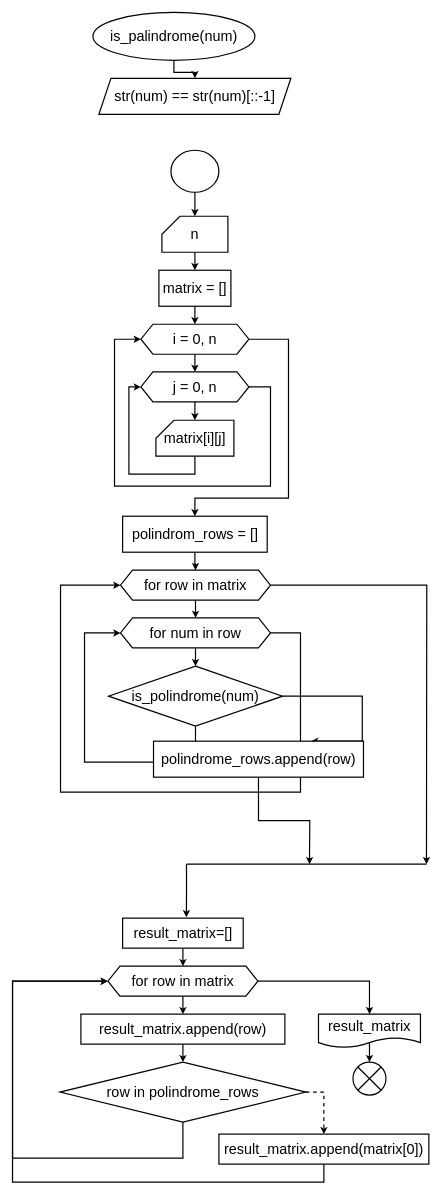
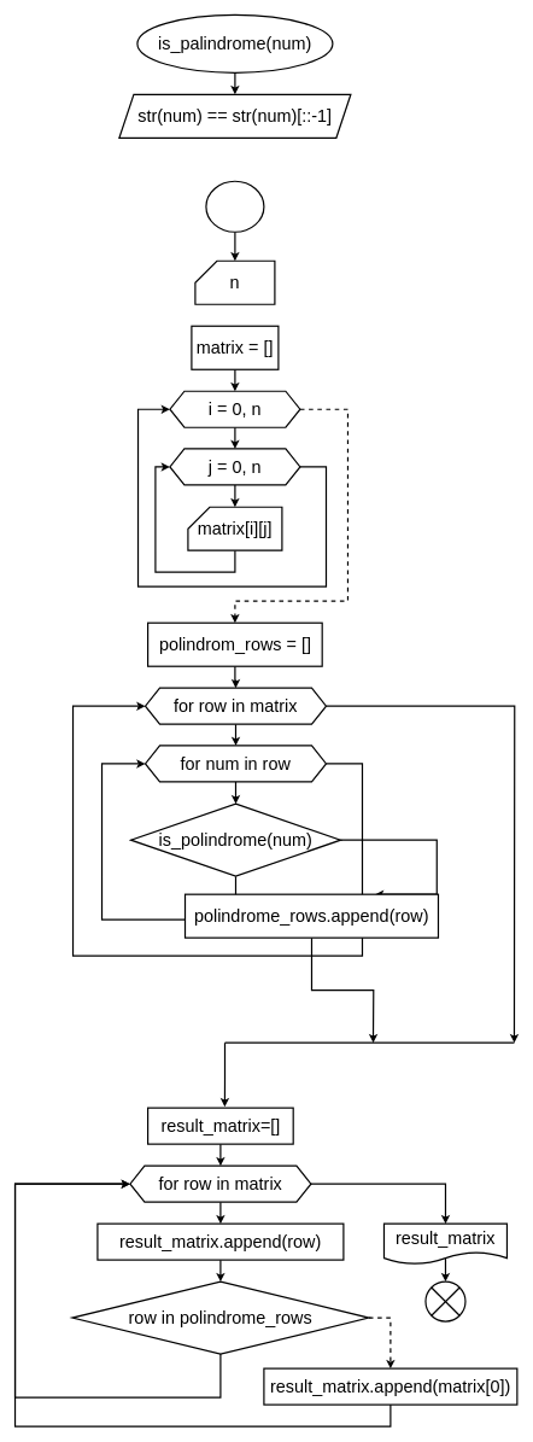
  <mxCell id="0" />
  <mxCell id="1" parent="0" />
  <mxCell id="2" style="edgeStyle=orthogonalEdgeStyle;rounded=0;orthogonalLoop=1;jettySize=auto;html=1;entryX=0.5;entryY=0;entryDx=0;entryDy=0;strokeWidth=2;" edge="1" parent="1" source="3" target="4"><mxGeometry relative="1" as="geometry" /></mxCell>
- <mxCell id="3" value="&lt;font style=&quot;font-size: 24px;&quot;&gt;is_palindrome(num)&lt;/font&gt;" style="ellipse;whiteSpace=wrap;html=1;strokeWidth=2;" vertex="1" parent="1"><mxGeometry x="154" y="20" width="270" height="80" as="geometry" /></mxCell>
+ <mxCell id="3" value="&lt;font style=&quot;font-size: 24px;&quot;&gt;is_palindrome(num)&lt;/font&gt;" style="ellipse;whiteSpace=wrap;html=1;strokeWidth=2;" vertex="1" parent="1"><mxGeometry x="189" y="20" width="270" height="80" as="geometry" /></mxCell>
  <mxCell id="4" value="&lt;font style=&quot;font-size: 24px;&quot;&gt;str(num) == str(num)[::-1]&lt;/font&gt;" style="shape=parallelogram;perimeter=parallelogramPerimeter;whiteSpace=wrap;html=1;fixedSize=1;strokeWidth=2;" vertex="1" parent="1"><mxGeometry x="164" y="130" width="320" height="60" as="geometry" /></mxCell>
  <mxCell id="5" style="edgeStyle=orthogonalEdgeStyle;rounded=0;orthogonalLoop=1;jettySize=auto;html=1;strokeWidth=2;" edge="1" parent="1" source="6" target="8"><mxGeometry relative="1" as="geometry" /></mxCell>
  <mxCell id="6" value="" style="ellipse;whiteSpace=wrap;html=1;strokeWidth=2;" vertex="1" parent="1"><mxGeometry x="284" y="250" width="80" height="70" as="geometry" /></mxCell>
- <mxCell id="7" style="edgeStyle=orthogonalEdgeStyle;rounded=0;orthogonalLoop=1;jettySize=auto;html=1;strokeWidth=2;" edge="1" parent="1" source="8" target="15"><mxGeometry relative="1" as="geometry" /></mxCell>
  <mxCell id="8" value="&lt;font style=&quot;font-size: 24px;&quot;&gt;n&lt;/font&gt;" style="shape=card;whiteSpace=wrap;html=1;strokeWidth=2;" vertex="1" parent="1"><mxGeometry x="269" y="360" width="110" height="60" as="geometry" /></mxCell>
  <mxCell id="9" style="edgeStyle=orthogonalEdgeStyle;rounded=0;orthogonalLoop=1;jettySize=auto;html=1;entryX=0.5;entryY=0;entryDx=0;entryDy=0;strokeWidth=2;" edge="1" parent="1" source="11" target="13"><mxGeometry relative="1" as="geometry" /></mxCell>
- <mxCell id="10" style="edgeStyle=orthogonalEdgeStyle;rounded=0;orthogonalLoop=1;jettySize=auto;html=1;entryX=0.5;entryY=0;entryDx=0;entryDy=0;strokeWidth=2;" edge="1" parent="1" source="11" target="20"><mxGeometry relative="1" as="geometry"><Array as="points"><mxPoint x="480" y="565" /><mxPoint x="480" y="830" /><mxPoint x="324" y="830" /></Array></mxGeometry></mxCell>
+ <mxCell id="10" style="edgeStyle=orthogonalEdgeStyle;rounded=0;orthogonalLoop=1;jettySize=auto;html=1;entryX=0.5;entryY=0;entryDx=0;entryDy=0;strokeWidth=2;dashed=1;" edge="1" parent="1" source="11" target="20"><mxGeometry relative="1" as="geometry"><Array as="points"><mxPoint x="480" y="565" /><mxPoint x="480" y="830" /><mxPoint x="324" y="830" /></Array></mxGeometry></mxCell>
  <mxCell id="11" value="&lt;font style=&quot;font-size: 24px;&quot;&gt;i = 0, n&lt;/font&gt;" style="shape=hexagon;perimeter=hexagonPerimeter2;whiteSpace=wrap;html=1;fixedSize=1;strokeWidth=2;" vertex="1" parent="1"><mxGeometry x="234" y="540" width="180" height="50" as="geometry" /></mxCell>
  <mxCell id="12" style="edgeStyle=orthogonalEdgeStyle;rounded=0;orthogonalLoop=1;jettySize=auto;html=1;entryX=0;entryY=0.5;entryDx=0;entryDy=0;strokeWidth=2;" edge="1" parent="1" source="13" target="11"><mxGeometry relative="1" as="geometry"><Array as="points"><mxPoint x="450" y="645" /><mxPoint x="450" y="810" /><mxPoint x="190" y="810" /><mxPoint x="190" y="565" /></Array></mxGeometry></mxCell>
  <mxCell id="13" value="&lt;font style=&quot;font-size: 24px;&quot;&gt;j = 0, n&lt;/font&gt;" style="shape=hexagon;perimeter=hexagonPerimeter2;whiteSpace=wrap;html=1;fixedSize=1;strokeWidth=2;" vertex="1" parent="1"><mxGeometry x="234" y="619.5" width="180" height="50" as="geometry" /></mxCell>
  <mxCell id="14" style="edgeStyle=orthogonalEdgeStyle;rounded=0;orthogonalLoop=1;jettySize=auto;html=1;strokeWidth=2;" edge="1" parent="1" source="15" target="11"><mxGeometry relative="1" as="geometry" /></mxCell>
  <mxCell id="15" value="&lt;font style=&quot;font-size: 24px;&quot;&gt;matrix = []&lt;/font&gt;" style="rounded=0;whiteSpace=wrap;html=1;strokeWidth=2;" vertex="1" parent="1"><mxGeometry x="264" y="450" width="120" height="60" as="geometry" /></mxCell>
  <mxCell id="16" style="edgeStyle=orthogonalEdgeStyle;rounded=0;orthogonalLoop=1;jettySize=auto;html=1;entryX=0;entryY=0.5;entryDx=0;entryDy=0;strokeWidth=2;" edge="1" parent="1" source="17" target="13"><mxGeometry relative="1" as="geometry"><mxPoint x="110" y="640" as="targetPoint" /><Array as="points"><mxPoint x="324" y="790" /><mxPoint x="214" y="790" /><mxPoint x="214" y="645" /></Array></mxGeometry></mxCell>
  <mxCell id="17" value="&lt;font style=&quot;font-size: 24px;&quot;&gt;matrix[i][j]&lt;/font&gt;" style="shape=card;whiteSpace=wrap;html=1;strokeWidth=2;" vertex="1" parent="1"><mxGeometry x="259" y="700" width="130" height="60" as="geometry" /></mxCell>
  <mxCell id="18" style="edgeStyle=orthogonalEdgeStyle;rounded=0;orthogonalLoop=1;jettySize=auto;html=1;entryX=0.5;entryY=0;entryDx=0;entryDy=0;entryPerimeter=0;strokeWidth=2;" edge="1" parent="1" source="13" target="17"><mxGeometry relative="1" as="geometry" /></mxCell>
  <mxCell id="19" style="edgeStyle=orthogonalEdgeStyle;rounded=0;orthogonalLoop=1;jettySize=auto;html=1;strokeWidth=2;" edge="1" parent="1" source="20" target="23"><mxGeometry relative="1" as="geometry" /></mxCell>
  <mxCell id="20" value="&lt;font style=&quot;font-size: 24px;&quot;&gt;polindrom_rows = []&lt;/font&gt;" style="rounded=0;whiteSpace=wrap;html=1;strokeWidth=2;" vertex="1" parent="1"><mxGeometry x="203.5" y="860" width="241" height="60" as="geometry" /></mxCell>
  <mxCell id="21" style="edgeStyle=orthogonalEdgeStyle;rounded=0;orthogonalLoop=1;jettySize=auto;html=1;entryX=0.5;entryY=0;entryDx=0;entryDy=0;strokeWidth=2;" edge="1" parent="1" source="23" target="26"><mxGeometry relative="1" as="geometry" /></mxCell>
  <mxCell id="22" style="edgeStyle=orthogonalEdgeStyle;rounded=0;orthogonalLoop=1;jettySize=auto;html=1;strokeWidth=2;" edge="1" parent="1" source="23"><mxGeometry relative="1" as="geometry"><mxPoint x="710" y="1440" as="targetPoint" /></mxGeometry></mxCell>
  <mxCell id="23" value="&lt;font style=&quot;font-size: 24px;&quot;&gt;for row in matrix&lt;/font&gt;" style="shape=hexagon;perimeter=hexagonPerimeter2;whiteSpace=wrap;html=1;fixedSize=1;strokeWidth=2;" vertex="1" parent="1"><mxGeometry x="200" y="950" width="250" height="50" as="geometry" /></mxCell>
  <mxCell id="24" style="edgeStyle=orthogonalEdgeStyle;rounded=0;orthogonalLoop=1;jettySize=auto;html=1;strokeWidth=2;" edge="1" parent="1" source="26" target="29"><mxGeometry relative="1" as="geometry" /></mxCell>
  <mxCell id="25" style="edgeStyle=orthogonalEdgeStyle;rounded=0;orthogonalLoop=1;jettySize=auto;html=1;entryX=0;entryY=0.5;entryDx=0;entryDy=0;strokeWidth=2;" edge="1" parent="1" source="26" target="23"><mxGeometry relative="1" as="geometry"><Array as="points"><mxPoint x="500" y="1055" /><mxPoint x="500" y="1320" /><mxPoint x="100" y="1320" /><mxPoint x="100" y="975" /></Array></mxGeometry></mxCell>
  <mxCell id="26" value="&lt;font style=&quot;font-size: 24px;&quot;&gt;for num in row&lt;/font&gt;" style="shape=hexagon;perimeter=hexagonPerimeter2;whiteSpace=wrap;html=1;fixedSize=1;strokeWidth=2;" vertex="1" parent="1"><mxGeometry x="200" y="1029.5" width="250" height="50" as="geometry" /></mxCell>
  <mxCell id="27" style="edgeStyle=orthogonalEdgeStyle;rounded=0;orthogonalLoop=1;jettySize=auto;html=1;entryX=0;entryY=0.5;entryDx=0;entryDy=0;strokeWidth=2;" edge="1" parent="1" source="29" target="26"><mxGeometry relative="1" as="geometry"><Array as="points"><mxPoint x="325" y="1270" /><mxPoint x="140" y="1270" /><mxPoint x="140" y="1055" /></Array></mxGeometry></mxCell>
  <mxCell id="28" style="edgeStyle=orthogonalEdgeStyle;rounded=0;orthogonalLoop=1;jettySize=auto;html=1;entryX=0.75;entryY=0;entryDx=0;entryDy=0;strokeWidth=2;" edge="1" parent="1" source="29" target="31"><mxGeometry relative="1" as="geometry"><mxPoint x="590" y="1220" as="targetPoint" /><Array as="points"><mxPoint x="603" y="1160" /></Array></mxGeometry></mxCell>
  <mxCell id="29" value="&lt;font style=&quot;font-size: 24px;&quot;&gt;is_polindrome(num)&lt;/font&gt;" style="rhombus;whiteSpace=wrap;html=1;strokeWidth=2;" vertex="1" parent="1"><mxGeometry x="180" y="1110" width="290" height="100" as="geometry" /></mxCell>
  <mxCell id="30" style="edgeStyle=orthogonalEdgeStyle;rounded=0;orthogonalLoop=1;jettySize=auto;html=1;strokeWidth=2;" edge="1" parent="1" source="31"><mxGeometry relative="1" as="geometry"><mxPoint x="515" y="1440" as="targetPoint" /></mxGeometry></mxCell>
  <mxCell id="31" value="&lt;font style=&quot;font-size: 24px;&quot;&gt;polindrome_rows.append(row)&lt;/font&gt;" style="rounded=0;whiteSpace=wrap;html=1;strokeWidth=2;" vertex="1" parent="1"><mxGeometry x="255" y="1235" width="350" height="60" as="geometry" /></mxCell>
  <mxCell id="32" value="" style="endArrow=none;html=1;rounded=0;strokeWidth=2;" edge="1" parent="1"><mxGeometry width="50" height="50" relative="1" as="geometry"><mxPoint x="310" y="1440" as="sourcePoint" /><mxPoint x="710" y="1440" as="targetPoint" /></mxGeometry></mxCell>
  <mxCell id="33" value="" style="endArrow=classic;html=1;rounded=0;entryX=0.529;entryY=-0.031;entryDx=0;entryDy=0;entryPerimeter=0;strokeWidth=2;" edge="1" parent="1" target="35"><mxGeometry width="50" height="50" relative="1" as="geometry"><mxPoint x="310" y="1440" as="sourcePoint" /><mxPoint x="310" y="1490" as="targetPoint" /><Array as="points"><mxPoint x="310" y="1490" /></Array></mxGeometry></mxCell>
  <mxCell id="34" style="edgeStyle=orthogonalEdgeStyle;rounded=0;orthogonalLoop=1;jettySize=auto;html=1;strokeWidth=2;" edge="1" parent="1" source="35" target="38"><mxGeometry relative="1" as="geometry" /></mxCell>
  <mxCell id="35" value="&lt;font style=&quot;font-size: 24px;&quot;&gt;result_matrix=[]&lt;/font&gt;" style="rounded=0;whiteSpace=wrap;html=1;strokeWidth=2;" vertex="1" parent="1"><mxGeometry x="203.5" y="1530" width="201" height="50" as="geometry" /></mxCell>
  <mxCell id="36" style="edgeStyle=orthogonalEdgeStyle;rounded=0;orthogonalLoop=1;jettySize=auto;html=1;strokeWidth=2;" edge="1" parent="1" source="38" target="40"><mxGeometry relative="1" as="geometry" /></mxCell>
  <mxCell id="37" style="edgeStyle=orthogonalEdgeStyle;rounded=0;orthogonalLoop=1;jettySize=auto;html=1;entryX=0.5;entryY=0;entryDx=0;entryDy=0;strokeWidth=2;" edge="1" parent="1" source="38" target="47"><mxGeometry relative="1" as="geometry"><mxPoint x="610" y="1690" as="targetPoint" /></mxGeometry></mxCell>
  <mxCell id="38" value="&lt;font style=&quot;font-size: 24px;&quot;&gt;for row in matrix&lt;/font&gt;" style="shape=hexagon;perimeter=hexagonPerimeter2;whiteSpace=wrap;html=1;fixedSize=1;strokeWidth=2;" vertex="1" parent="1"><mxGeometry x="179" y="1610" width="250" height="50" as="geometry" /></mxCell>
  <mxCell id="39" value="" style="edgeStyle=orthogonalEdgeStyle;rounded=0;orthogonalLoop=1;jettySize=auto;html=1;strokeWidth=2;" edge="1" parent="1" source="40" target="43"><mxGeometry relative="1" as="geometry" /></mxCell>
  <mxCell id="40" value="&lt;font style=&quot;font-size: 24px;&quot;&gt;result_matrix.append(row)&lt;/font&gt;" style="rounded=0;whiteSpace=wrap;html=1;strokeWidth=2;" vertex="1" parent="1"><mxGeometry x="134" y="1690" width="340" height="50" as="geometry" /></mxCell>
  <mxCell id="41" style="edgeStyle=orthogonalEdgeStyle;rounded=0;orthogonalLoop=1;jettySize=auto;html=1;entryX=0.5;entryY=0;entryDx=0;entryDy=0;strokeWidth=2;dashed=1;" edge="1" parent="1" source="43" target="45"><mxGeometry relative="1" as="geometry"><Array as="points"><mxPoint x="539" y="1820" /></Array></mxGeometry></mxCell>
  <mxCell id="42" style="edgeStyle=orthogonalEdgeStyle;rounded=0;orthogonalLoop=1;jettySize=auto;html=1;entryX=0;entryY=0.5;entryDx=0;entryDy=0;strokeWidth=2;" edge="1" parent="1" source="43" target="38"><mxGeometry relative="1" as="geometry"><Array as="points"><mxPoint x="304" y="1930" /><mxPoint x="20" y="1930" /><mxPoint x="20" y="1635" /></Array></mxGeometry></mxCell>
  <mxCell id="43" value="&lt;font style=&quot;font-size: 24px;&quot;&gt;row in polindrome_rows&lt;/font&gt;" style="rhombus;whiteSpace=wrap;html=1;rounded=0;strokeWidth=2;" vertex="1" parent="1"><mxGeometry x="99" y="1770" width="410" height="100" as="geometry" /></mxCell>
  <mxCell id="44" style="edgeStyle=orthogonalEdgeStyle;rounded=0;orthogonalLoop=1;jettySize=auto;html=1;entryX=0;entryY=0.5;entryDx=0;entryDy=0;strokeWidth=2;" edge="1" parent="1" source="45" target="38"><mxGeometry relative="1" as="geometry"><Array as="points"><mxPoint x="539" y="1970" /><mxPoint x="20" y="1970" /><mxPoint x="20" y="1635" /></Array></mxGeometry></mxCell>
  <mxCell id="45" value="&lt;font style=&quot;font-size: 24px;&quot;&gt;result_matrix.append(matrix[0])&lt;/font&gt;" style="rounded=0;whiteSpace=wrap;html=1;strokeWidth=2;" vertex="1" parent="1"><mxGeometry x="364" y="1890" width="350" height="50" as="geometry" /></mxCell>
  <mxCell id="46" style="edgeStyle=orthogonalEdgeStyle;rounded=0;orthogonalLoop=1;jettySize=auto;html=1;entryX=0.5;entryY=0;entryDx=0;entryDy=0;exitX=0.494;exitY=0.832;exitDx=0;exitDy=0;exitPerimeter=0;strokeWidth=2;" edge="1" parent="1" source="47" target="48"><mxGeometry relative="1" as="geometry"><mxPoint x="615" y="1780" as="targetPoint" /></mxGeometry></mxCell>
  <mxCell id="47" value="&lt;font style=&quot;font-size: 24px;&quot;&gt;result_matrix&lt;/font&gt;" style="shape=document;whiteSpace=wrap;html=1;boundedLbl=1;strokeWidth=2;" vertex="1" parent="1"><mxGeometry x="530" y="1690" width="170" height="56" as="geometry" /></mxCell>
  <mxCell id="48" value="" style="ellipse;whiteSpace=wrap;html=1;aspect=fixed;strokeWidth=2;" vertex="1" parent="1"><mxGeometry x="587.5" y="1770" width="55" height="55" as="geometry" /></mxCell>
  <mxCell id="49" value="" style="endArrow=none;html=1;rounded=0;entryX=1;entryY=0;entryDx=0;entryDy=0;exitX=0;exitY=1;exitDx=0;exitDy=0;strokeWidth=2;" edge="1" parent="1" source="48" target="48"><mxGeometry width="50" height="50" relative="1" as="geometry"><mxPoint x="-40" y="1840" as="sourcePoint" /><mxPoint x="10" y="1790" as="targetPoint" /></mxGeometry></mxCell>
  <mxCell id="50" value="" style="endArrow=none;html=1;rounded=0;entryX=0;entryY=0;entryDx=0;entryDy=0;exitX=1;exitY=1;exitDx=0;exitDy=0;strokeWidth=2;" edge="1" parent="1" source="48" target="48"><mxGeometry width="50" height="50" relative="1" as="geometry"><mxPoint x="60" y="1810" as="sourcePoint" /><mxPoint x="110" y="1760" as="targetPoint" /></mxGeometry></mxCell>
